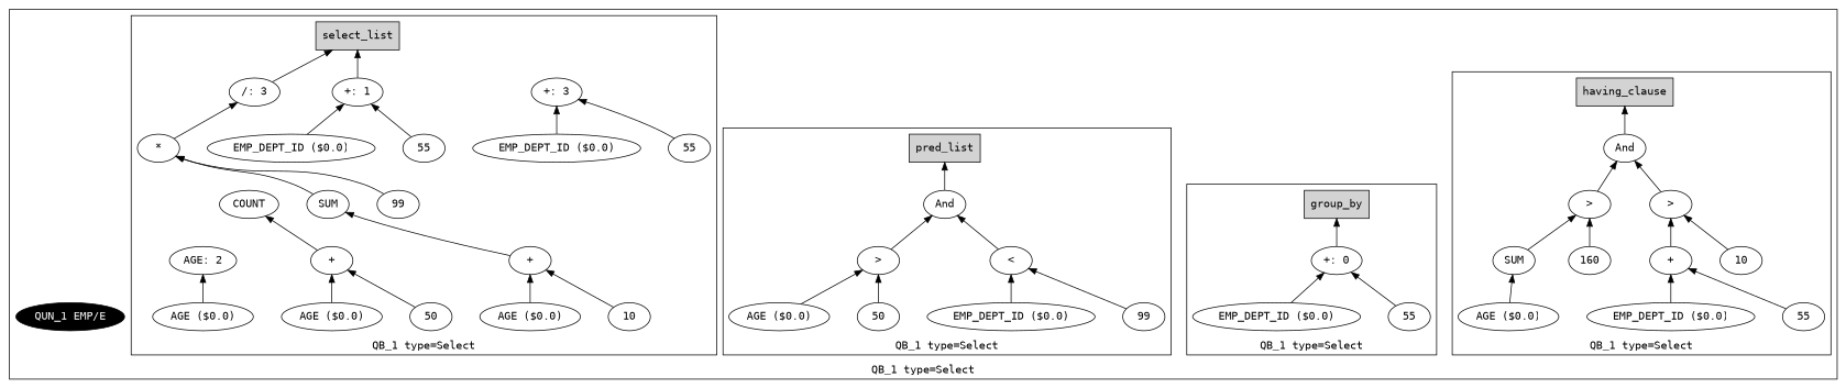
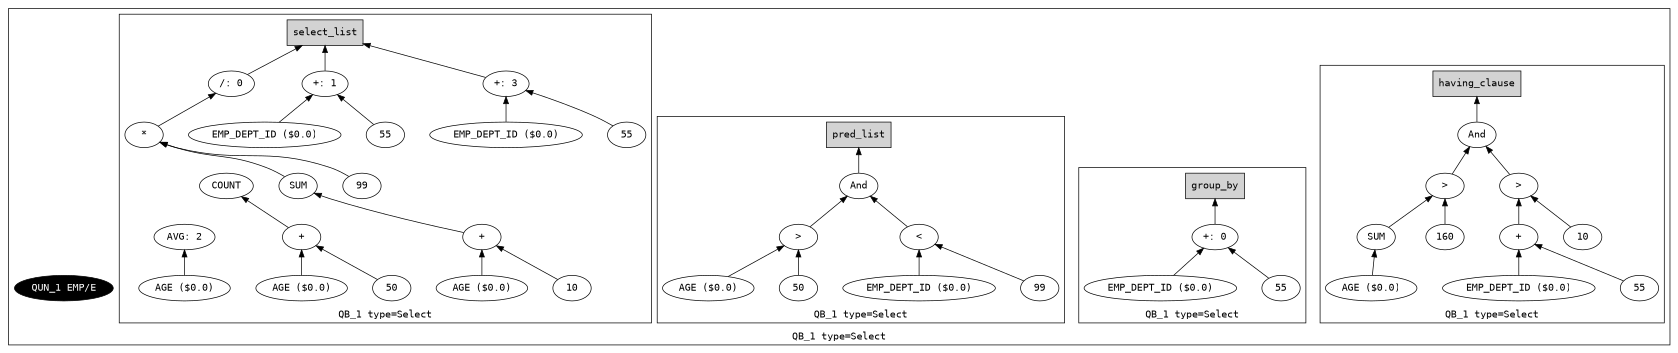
  digraph {
    fontname="DejaVu Sans Mono"
    nodesep=0.5
    ordering=in
    rankdir=BT
    node [fontname="DejaVu Sans Mono"]
    edge [fontname="DejaVu Sans Mono"]
    n1 [label=select_list shape=box style=filled]
-   n2 [label="/: 3"]
+   n2 [label="/: 0"]
    n3 [label="*"]
    n4 [label=SUM]
    n5 [label="+"]
    n6 [label="AGE ($0.0)"]
    n7 [label=10]
    n8 [label=99]
    n9 [label=COUNT]
    n10 [label="+"]
    n11 [label="AGE ($0.0)"]
    n12 [label=50]
    n13 [label="+: 1"]
    n14 [label="EMP_DEPT_ID ($0.0)"]
    n15 [label=55]
-   n16 [label="AGE: 2"]
+   n16 [label="AVG: 2"]
    n17 [label="AGE ($0.0)"]
    n18 [label="+: 3"]
    n19 [label="EMP_DEPT_ID ($0.0)"]
    n20 [label=55]
    n21 [label=And]
    n22 [label=pred_list shape=box style=filled]
    n23 [label=">"]
    n24 [label="AGE ($0.0)"]
    n25 [label=50]
    n26 [label="<"]
    n27 [label="EMP_DEPT_ID ($0.0)"]
    n28 [label=99]
    n29 [label=group_by shape=box style=filled]
    n30 [label="+: 0"]
    n31 [label="EMP_DEPT_ID ($0.0)"]
    n32 [label=55]
    n33 [label=And]
    n34 [label=having_clause shape=box style=filled]
    n35 [label=">"]
    n36 [label=SUM]
    n37 [label="AGE ($0.0)"]
    n38 [label=160]
    n39 [label=">"]
    n40 [label="+"]
    n41 [label="EMP_DEPT_ID ($0.0)"]
    n42 [label=55]
    n43 [label=10]
    n44 [fillcolor=black fontcolor=white label="QUN_1 EMP/E" style=filled]
    subgraph cluster_1 {
      label="QB_1 type=Select"
      n44
      subgraph cluster_2 {
        label="QB_1 type=Select"
        n1
        n2
        n3
        n4
        n5
        n6
        n7
        n8
        n9
        n10
        n11
        n12
        n13
        n14
        n15
        n16
        n17
        n18
        n19
        n20
      }
      subgraph cluster_3 {
        label="QB_1 type=Select"
        n21
        n22
        n23
        n24
        n25
        n26
        n27
        n28
      }
      subgraph cluster_4 {
        label="QB_1 type=Select"
        n29
        n30
        n31
        n32
      }
      subgraph cluster_5 {
        label="QB_1 type=Select"
        n33
        n34
        n35
        n36
        n37
        n38
        n39
        n40
        n41
        n42
        n43
      }
    }
    n2 -> n1
    n3 -> n2
    n4 -> n3
    n5 -> n4
    n6 -> n5
    n7 -> n5
    n8 -> n3
    n10 -> n9
    n11 -> n10
    n12 -> n10
    n13 -> n1
    n14 -> n13
    n15 -> n13
    n17 -> n16
+   n18 -> n1
    n19 -> n18
    n20 -> n18
    n21 -> n22
    n23 -> n21
    n24 -> n23
    n25 -> n23
    n26 -> n21
    n27 -> n26
    n28 -> n26
    n30 -> n29
    n31 -> n30
    n32 -> n30
    n33 -> n34
    n35 -> n33
    n36 -> n35
    n37 -> n36
    n38 -> n35
    n39 -> n33
    n40 -> n39
    n41 -> n40
    n42 -> n40
    n43 -> n39
  }
